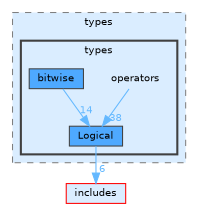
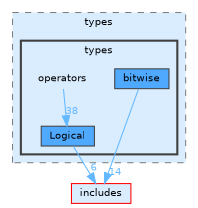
  digraph {
    compound=true
    node [fontname=Helvetica fontsize=10 shape=box color=grey25 fillcolor="#4ea9ff" style=filled]
    edge [color=steelblue1 fontcolor=steelblue1 fontname=Helvetica fontsize=10 labeldistance=1.5 labelfontname=Helvetica labelfontsize=10]
    n1 [height=0.2 label=operators shape=plaintext width=0.4 color="" fillcolor="" style=""]
    n2 [height=0.2 label=bitwise width=0.4]
    n3 [height=0.2 label=Logical width=0.4]
    n4 [color=red fillcolor="#daedff" height=0.2 label=includes width=0.4]
    subgraph cluster_1 {
      bgcolor="#daedff"
      fontname=Helvetica
      fontsize=10
      label=types
      pencolor=grey50
      style="filled,dashed"
      subgraph cluster_2 {
        bgcolor="#daedff"
        fontname=Helvetica
        fontsize=10
        label=types
        pencolor=grey25
        style="filled,bold"
        n1
        n2
        n3
      }
    }
    n1 -> n3 [headlabel=38]
-   n2 -> n3 [headlabel=14]
+   n2 -> n4 [headlabel=14]
    n3 -> n4 [headlabel=6]
  }
